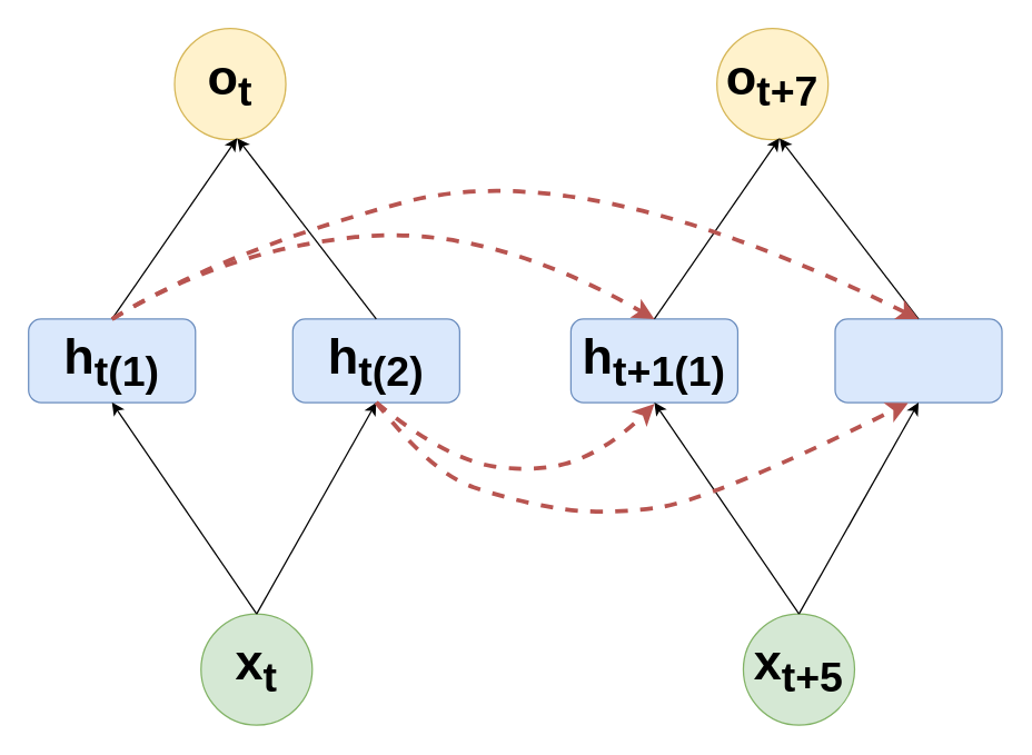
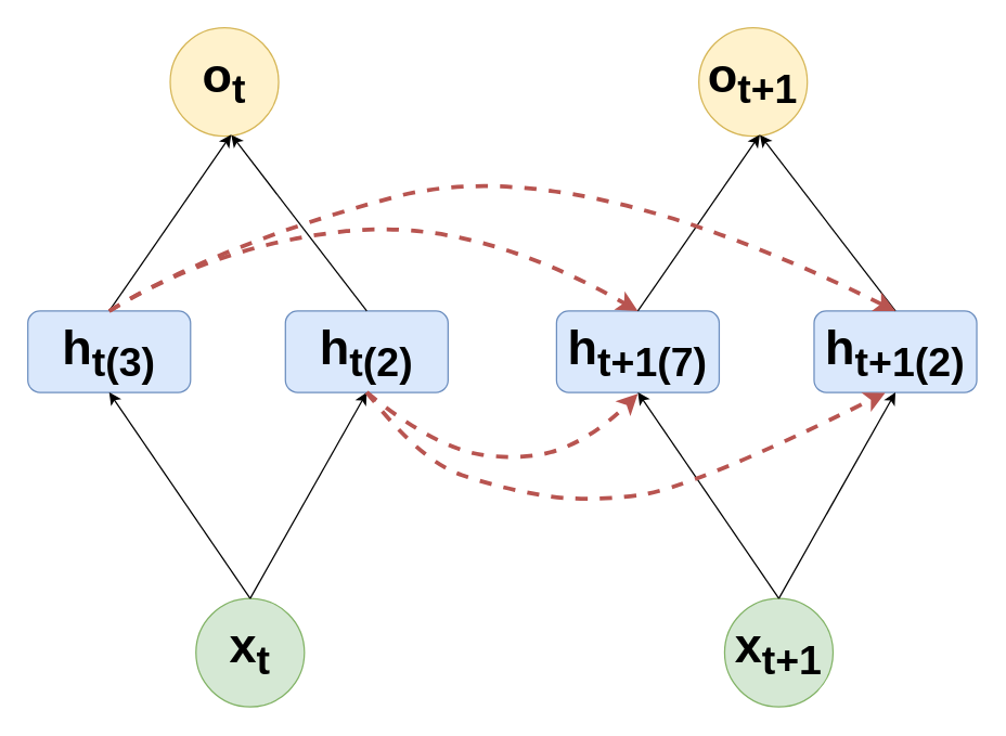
  <mxCell id="0" />
  <mxCell id="1" parent="0" />
  <mxCell id="2" value="" style="ellipse;whiteSpace=wrap;html=1;aspect=fixed;fillColor=#d5e8d4;strokeColor=#82b366;" vertex="1" parent="1"><mxGeometry x="144" y="441" width="80" height="80" as="geometry" /></mxCell>
  <mxCell id="3" value="&lt;font style=&quot;font-size: 36px;&quot;&gt;x&lt;sub&gt;t&lt;/sub&gt;&lt;br style=&quot;font-size: 36px;&quot;&gt;&lt;/font&gt;" style="text;html=1;strokeColor=none;fillColor=none;align=center;verticalAlign=middle;whiteSpace=wrap;rounded=0;fontSize=36;fontStyle=1" vertex="1" parent="1"><mxGeometry x="139" y="460" width="90" height="40" as="geometry" /></mxCell>
  <mxCell id="4" value="" style="rounded=1;whiteSpace=wrap;html=1;fontSize=24;fillColor=#dae8fc;strokeColor=#6c8ebf;" vertex="1" parent="1"><mxGeometry x="210" y="229" width="120" height="60" as="geometry" /></mxCell>
  <mxCell id="5" value="" style="ellipse;whiteSpace=wrap;html=1;aspect=fixed;labelBackgroundColor=none;fontSize=30;fillColor=#fff2cc;strokeColor=#d6b656;" vertex="1" parent="1"><mxGeometry x="125" y="20" width="80" height="80" as="geometry" /></mxCell>
  <mxCell id="6" value="&lt;font style=&quot;font-size: 36px;&quot;&gt;o&lt;sub&gt;t&lt;/sub&gt;&lt;br style=&quot;font-size: 36px;&quot;&gt;&lt;/font&gt;" style="text;html=1;strokeColor=none;fillColor=none;align=center;verticalAlign=middle;whiteSpace=wrap;rounded=0;fontSize=36;fontStyle=1" vertex="1" parent="1"><mxGeometry x="120" y="39" width="90" height="40" as="geometry" /></mxCell>
  <mxCell id="7" value="&lt;font style=&quot;font-size: 36px;&quot;&gt;&lt;span style=&quot;font-size: 36px;&quot;&gt;h&lt;sub&gt;t(2)&lt;/sub&gt;&lt;/span&gt;&lt;br style=&quot;font-size: 36px;&quot;&gt;&lt;/font&gt;" style="text;html=1;strokeColor=none;fillColor=none;align=center;verticalAlign=middle;whiteSpace=wrap;rounded=0;fontSize=36;fontStyle=1" vertex="1" parent="1"><mxGeometry x="225" y="240" width="90" height="40" as="geometry" /></mxCell>
  <mxCell id="8" value="" style="rounded=1;whiteSpace=wrap;html=1;fontSize=24;fillColor=#dae8fc;strokeColor=#6c8ebf;" vertex="1" parent="1"><mxGeometry x="20" y="229" width="120" height="60" as="geometry" /></mxCell>
- <mxCell id="9" value="&lt;font style=&quot;font-size: 36px;&quot;&gt;&lt;span style=&quot;font-size: 36px;&quot;&gt;h&lt;sub&gt;t(1)&lt;/sub&gt;&lt;/span&gt;&lt;br style=&quot;font-size: 36px;&quot;&gt;&lt;/font&gt;" style="text;html=1;strokeColor=none;fillColor=none;align=center;verticalAlign=middle;whiteSpace=wrap;rounded=0;fontSize=36;fontStyle=1" vertex="1" parent="1"><mxGeometry x="35" y="240" width="90" height="40" as="geometry" /></mxCell>
+ <mxCell id="9" value="&lt;font style=&quot;font-size: 36px;&quot;&gt;&lt;span style=&quot;font-size: 36px;&quot;&gt;h&lt;sub&gt;t(3)&lt;/sub&gt;&lt;/span&gt;&lt;br style=&quot;font-size: 36px;&quot;&gt;&lt;/font&gt;" style="text;html=1;strokeColor=none;fillColor=none;align=center;verticalAlign=middle;whiteSpace=wrap;rounded=0;fontSize=36;fontStyle=1" vertex="1" parent="1"><mxGeometry x="35" y="240" width="90" height="40" as="geometry" /></mxCell>
  <mxCell id="10" value="" style="endArrow=classic;html=1;rounded=0;exitX=0.5;exitY=0;exitDx=0;exitDy=0;entryX=0.5;entryY=1;entryDx=0;entryDy=0;" edge="1" parent="1" source="2" target="8"><mxGeometry width="50" height="50" relative="1" as="geometry"><mxPoint x="260" y="430" as="sourcePoint" /><mxPoint x="310" y="380" as="targetPoint" /></mxGeometry></mxCell>
  <mxCell id="11" value="" style="endArrow=classic;html=1;rounded=0;exitX=0.5;exitY=0;exitDx=0;exitDy=0;entryX=0.5;entryY=1;entryDx=0;entryDy=0;" edge="1" parent="1" source="2" target="4"><mxGeometry width="50" height="50" relative="1" as="geometry"><mxPoint x="350" y="430" as="sourcePoint" /><mxPoint x="400" y="380" as="targetPoint" /></mxGeometry></mxCell>
  <mxCell id="12" value="" style="endArrow=classic;html=1;rounded=0;exitX=0.5;exitY=0;exitDx=0;exitDy=0;entryX=0.562;entryY=0.987;entryDx=0;entryDy=0;entryPerimeter=0;" edge="1" parent="1" source="8" target="5"><mxGeometry width="50" height="50" relative="1" as="geometry"><mxPoint x="370" y="130" as="sourcePoint" /><mxPoint x="420" y="80" as="targetPoint" /></mxGeometry></mxCell>
  <mxCell id="13" value="" style="endArrow=classic;html=1;rounded=0;exitX=0.5;exitY=0;exitDx=0;exitDy=0;entryX=0.563;entryY=0.987;entryDx=0;entryDy=0;entryPerimeter=0;" edge="1" parent="1" source="4" target="5"><mxGeometry width="50" height="50" relative="1" as="geometry"><mxPoint x="350" y="120" as="sourcePoint" /><mxPoint x="220" y="110" as="targetPoint" /></mxGeometry></mxCell>
  <mxCell id="14" value="" style="ellipse;whiteSpace=wrap;html=1;aspect=fixed;fillColor=#d5e8d4;strokeColor=#82b366;" vertex="1" parent="1"><mxGeometry x="534" y="441" width="80" height="80" as="geometry" /></mxCell>
- <mxCell id="15" value="&lt;font style=&quot;font-size: 36px;&quot;&gt;x&lt;sub&gt;t+5&lt;/sub&gt;&lt;br style=&quot;font-size: 36px;&quot;&gt;&lt;/font&gt;" style="text;html=1;strokeColor=none;fillColor=none;align=center;verticalAlign=middle;whiteSpace=wrap;rounded=0;fontSize=36;fontStyle=1" vertex="1" parent="1"><mxGeometry x="529" y="460" width="90" height="40" as="geometry" /></mxCell>
+ <mxCell id="15" value="&lt;font style=&quot;font-size: 36px;&quot;&gt;x&lt;sub&gt;t+1&lt;/sub&gt;&lt;br style=&quot;font-size: 36px;&quot;&gt;&lt;/font&gt;" style="text;html=1;strokeColor=none;fillColor=none;align=center;verticalAlign=middle;whiteSpace=wrap;rounded=0;fontSize=36;fontStyle=1" vertex="1" parent="1"><mxGeometry x="529" y="460" width="90" height="40" as="geometry" /></mxCell>
  <mxCell id="16" value="" style="rounded=1;whiteSpace=wrap;html=1;fontSize=24;fillColor=#dae8fc;strokeColor=#6c8ebf;" vertex="1" parent="1"><mxGeometry x="600" y="229" width="120" height="60" as="geometry" /></mxCell>
  <mxCell id="17" value="" style="ellipse;whiteSpace=wrap;html=1;aspect=fixed;labelBackgroundColor=none;fontSize=30;fillColor=#fff2cc;strokeColor=#d6b656;" vertex="1" parent="1"><mxGeometry x="515" y="20" width="80" height="80" as="geometry" /></mxCell>
- <mxCell id="18" value="&lt;font style=&quot;font-size: 36px;&quot;&gt;o&lt;sub&gt;t+7&lt;/sub&gt;&lt;br style=&quot;font-size: 36px;&quot;&gt;&lt;/font&gt;" style="text;html=1;strokeColor=none;fillColor=none;align=center;verticalAlign=middle;whiteSpace=wrap;rounded=0;fontSize=36;fontStyle=1" vertex="1" parent="1"><mxGeometry x="510" y="39" width="90" height="40" as="geometry" /></mxCell>
+ <mxCell id="18" value="&lt;font style=&quot;font-size: 36px;&quot;&gt;o&lt;sub&gt;t+1&lt;/sub&gt;&lt;br style=&quot;font-size: 36px;&quot;&gt;&lt;/font&gt;" style="text;html=1;strokeColor=none;fillColor=none;align=center;verticalAlign=middle;whiteSpace=wrap;rounded=0;fontSize=36;fontStyle=1" vertex="1" parent="1"><mxGeometry x="510" y="39" width="90" height="40" as="geometry" /></mxCell>
+ <mxCell id="19" value="&lt;font style=&quot;font-size: 36px;&quot;&gt;&lt;span style=&quot;font-size: 36px;&quot;&gt;h&lt;sub&gt;t+1(2)&lt;/sub&gt;&lt;/span&gt;&lt;br style=&quot;font-size: 36px;&quot;&gt;&lt;/font&gt;" style="text;html=1;strokeColor=none;fillColor=none;align=center;verticalAlign=middle;whiteSpace=wrap;rounded=0;fontSize=36;fontStyle=1" vertex="1" parent="1"><mxGeometry x="615" y="240" width="90" height="40" as="geometry" /></mxCell>
  <mxCell id="20" value="" style="rounded=1;whiteSpace=wrap;html=1;fontSize=24;fillColor=#dae8fc;strokeColor=#6c8ebf;" vertex="1" parent="1"><mxGeometry x="410" y="229" width="120" height="60" as="geometry" /></mxCell>
- <mxCell id="21" value="&lt;font style=&quot;font-size: 36px;&quot;&gt;&lt;span style=&quot;font-size: 36px;&quot;&gt;h&lt;sub&gt;t+1(1)&lt;/sub&gt;&lt;/span&gt;&lt;br style=&quot;font-size: 36px;&quot;&gt;&lt;/font&gt;" style="text;html=1;strokeColor=none;fillColor=none;align=center;verticalAlign=middle;whiteSpace=wrap;rounded=0;fontSize=36;fontStyle=1" vertex="1" parent="1"><mxGeometry x="425" y="240" width="90" height="40" as="geometry" /></mxCell>
+ <mxCell id="21" value="&lt;font style=&quot;font-size: 36px;&quot;&gt;&lt;span style=&quot;font-size: 36px;&quot;&gt;h&lt;sub&gt;t+1(7)&lt;/sub&gt;&lt;/span&gt;&lt;br style=&quot;font-size: 36px;&quot;&gt;&lt;/font&gt;" style="text;html=1;strokeColor=none;fillColor=none;align=center;verticalAlign=middle;whiteSpace=wrap;rounded=0;fontSize=36;fontStyle=1" vertex="1" parent="1"><mxGeometry x="425" y="240" width="90" height="40" as="geometry" /></mxCell>
  <mxCell id="22" value="" style="endArrow=classic;html=1;rounded=0;exitX=0.5;exitY=0;exitDx=0;exitDy=0;entryX=0.5;entryY=1;entryDx=0;entryDy=0;" edge="1" parent="1" source="14" target="20"><mxGeometry width="50" height="50" relative="1" as="geometry"><mxPoint x="650" y="430" as="sourcePoint" /><mxPoint x="700" y="380" as="targetPoint" /></mxGeometry></mxCell>
  <mxCell id="23" value="" style="endArrow=classic;html=1;rounded=0;exitX=0.5;exitY=0;exitDx=0;exitDy=0;entryX=0.5;entryY=1;entryDx=0;entryDy=0;" edge="1" parent="1" source="14" target="16"><mxGeometry width="50" height="50" relative="1" as="geometry"><mxPoint x="740" y="430" as="sourcePoint" /><mxPoint x="790" y="380" as="targetPoint" /></mxGeometry></mxCell>
  <mxCell id="24" value="" style="endArrow=classic;html=1;rounded=0;exitX=0.5;exitY=0;exitDx=0;exitDy=0;entryX=0.562;entryY=0.987;entryDx=0;entryDy=0;entryPerimeter=0;" edge="1" parent="1" source="20" target="17"><mxGeometry width="50" height="50" relative="1" as="geometry"><mxPoint x="760" y="130" as="sourcePoint" /><mxPoint x="810" y="80" as="targetPoint" /></mxGeometry></mxCell>
  <mxCell id="25" value="" style="endArrow=classic;html=1;rounded=0;exitX=0.5;exitY=0;exitDx=0;exitDy=0;entryX=0.563;entryY=0.987;entryDx=0;entryDy=0;entryPerimeter=0;" edge="1" parent="1" source="16" target="17"><mxGeometry width="50" height="50" relative="1" as="geometry"><mxPoint x="740" y="120" as="sourcePoint" /><mxPoint x="610" y="110" as="targetPoint" /></mxGeometry></mxCell>
  <mxCell id="26" value="" style="curved=1;endArrow=classic;html=1;rounded=0;exitX=0.5;exitY=0;exitDx=0;exitDy=0;strokeWidth=3;dashed=1;fillColor=#f8cecc;strokeColor=#b85450;" edge="1" parent="1" source="8"><mxGeometry width="50" height="50" relative="1" as="geometry"><mxPoint x="340" y="160" as="sourcePoint" /><mxPoint x="470" y="229" as="targetPoint" /><Array as="points"><mxPoint x="160" y="180" /><mxPoint x="350" y="160" /></Array></mxGeometry></mxCell>
  <mxCell id="27" value="" style="curved=1;endArrow=classic;html=1;rounded=0;exitX=0.5;exitY=0;exitDx=0;exitDy=0;strokeWidth=3;dashed=1;fillColor=#f8cecc;strokeColor=#b85450;entryX=0.5;entryY=0;entryDx=0;entryDy=0;" edge="1" parent="1" target="16"><mxGeometry width="50" height="50" relative="1" as="geometry"><mxPoint x="80" y="229" as="sourcePoint" /><mxPoint x="470" y="229" as="targetPoint" /><Array as="points"><mxPoint x="160" y="180" /><mxPoint x="420" y="110" /></Array></mxGeometry></mxCell>
  <mxCell id="28" value="" style="curved=1;endArrow=classic;html=1;rounded=0;exitX=0.5;exitY=1;exitDx=0;exitDy=0;strokeWidth=3;dashed=1;fillColor=#f8cecc;strokeColor=#b85450;" edge="1" parent="1" source="4"><mxGeometry width="50" height="50" relative="1" as="geometry"><mxPoint x="260" y="369" as="sourcePoint" /><mxPoint x="470" y="290" as="targetPoint" /><Array as="points"><mxPoint x="320" y="330" /><mxPoint x="390" y="340" /><mxPoint x="440" y="320" /></Array></mxGeometry></mxCell>
  <mxCell id="29" value="" style="curved=1;endArrow=classic;html=1;rounded=0;exitX=0.5;exitY=1;exitDx=0;exitDy=0;strokeWidth=3;dashed=1;fillColor=#f8cecc;strokeColor=#b85450;entryX=0.437;entryY=1.005;entryDx=0;entryDy=0;entryPerimeter=0;" edge="1" parent="1" target="16"><mxGeometry width="50" height="50" relative="1" as="geometry"><mxPoint x="270" y="289" as="sourcePoint" /><mxPoint x="470" y="290" as="targetPoint" /><Array as="points"><mxPoint x="310" y="340" /><mxPoint x="370" y="360" /><mxPoint x="430" y="370" /><mxPoint x="510" y="360" /></Array></mxGeometry></mxCell>
